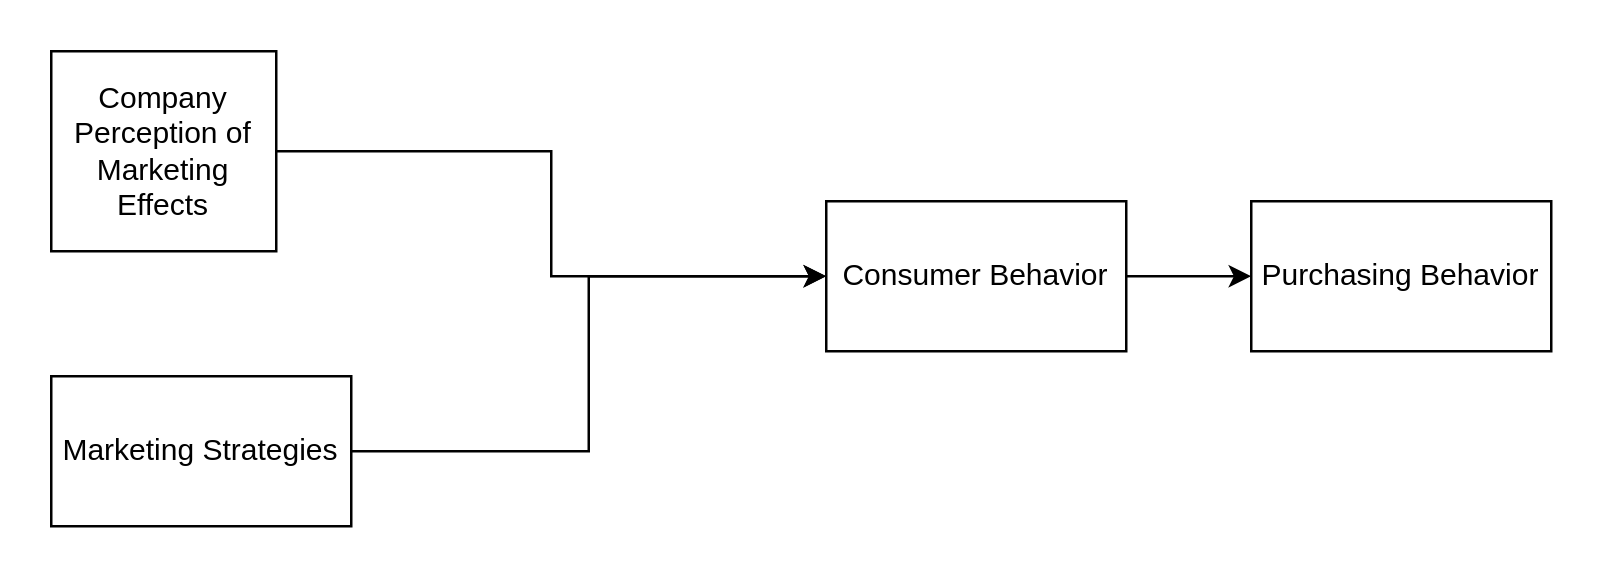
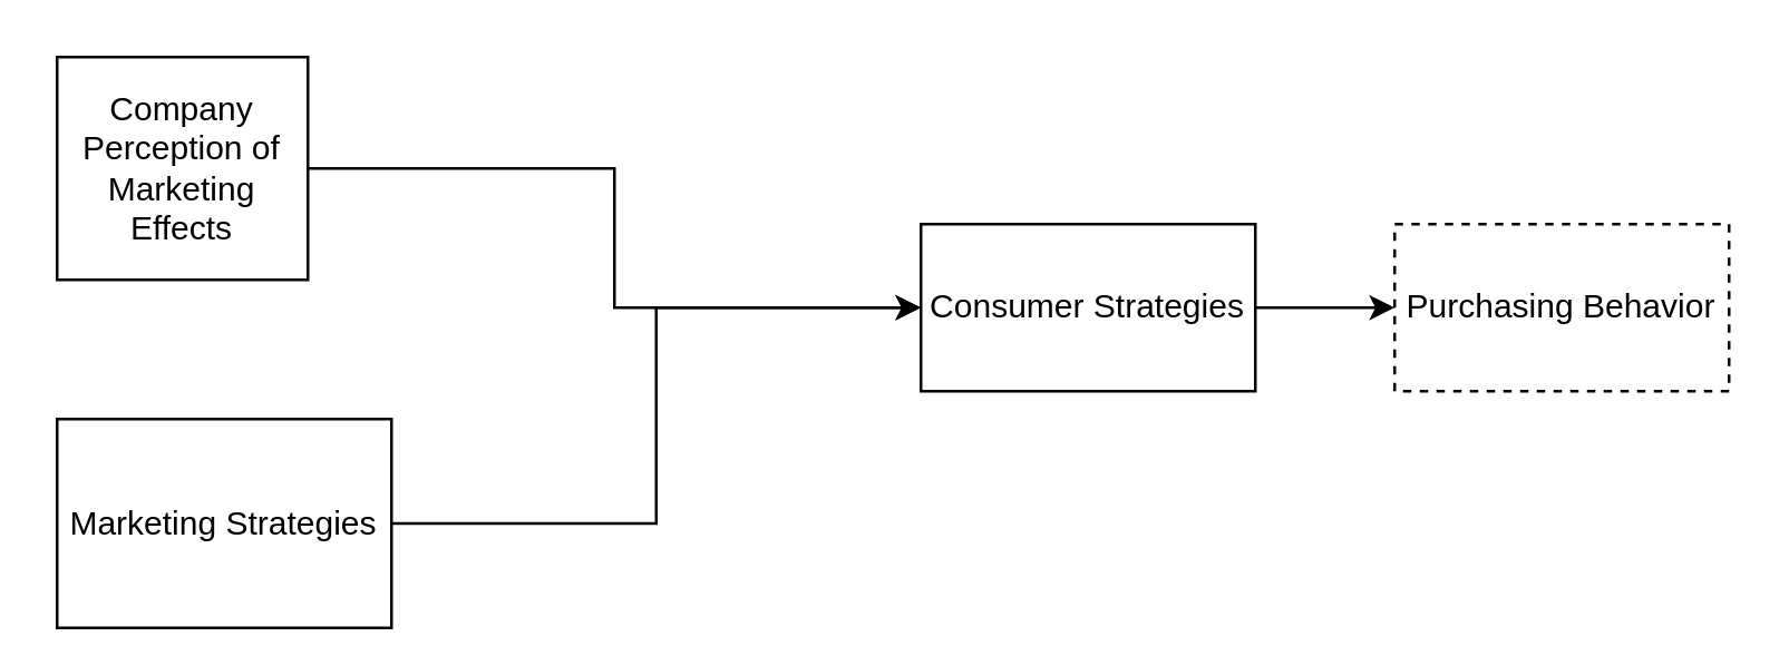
  <mxCell id="0" />
  <mxCell id="1" parent="0" />
  <mxCell id="2" style="edgeStyle=orthogonalEdgeStyle;rounded=0;orthogonalLoop=1;jettySize=auto;html=1;entryX=0;entryY=0.5;entryDx=0;entryDy=0;" edge="1" parent="1" source="3" target="5"><mxGeometry relative="1" as="geometry" /></mxCell>
- <mxCell id="3" value="Marketing Strategies" style="rounded=0;whiteSpace=wrap;html=1;" vertex="1" parent="1"><mxGeometry x="20" y="150" width="120" height="60" as="geometry" /></mxCell>
+ <mxCell id="3" value="Marketing Strategies" style="rounded=0;whiteSpace=wrap;html=1;" vertex="1" parent="1"><mxGeometry x="20" y="150" width="120" height="75" as="geometry" /></mxCell>
  <mxCell id="4" style="edgeStyle=orthogonalEdgeStyle;rounded=0;orthogonalLoop=1;jettySize=auto;html=1;entryX=0;entryY=0.5;entryDx=0;entryDy=0;" edge="1" parent="1" source="5" target="6"><mxGeometry relative="1" as="geometry" /></mxCell>
- <mxCell id="5" value="Consumer Behavior" style="rounded=0;whiteSpace=wrap;html=1;" vertex="1" parent="1"><mxGeometry x="330" y="80" width="120" height="60" as="geometry" /></mxCell>
- <mxCell id="6" value="Purchasing Behavior" style="rounded=0;whiteSpace=wrap;html=1;" vertex="1" parent="1"><mxGeometry x="500" y="80" width="120" height="60" as="geometry" /></mxCell>
+ <mxCell id="5" value="Consumer Strategies" style="rounded=0;whiteSpace=wrap;html=1;" vertex="1" parent="1"><mxGeometry x="330" y="80" width="120" height="60" as="geometry" /></mxCell>
+ <mxCell id="6" value="Purchasing Behavior" style="rounded=0;whiteSpace=wrap;html=1;dashed=1;" vertex="1" parent="1"><mxGeometry x="500" y="80" width="120" height="60" as="geometry" /></mxCell>
  <mxCell id="7" style="edgeStyle=orthogonalEdgeStyle;rounded=0;orthogonalLoop=1;jettySize=auto;html=1;entryX=0;entryY=0.5;entryDx=0;entryDy=0;" edge="1" parent="1" source="8" target="5"><mxGeometry relative="1" as="geometry" /></mxCell>
  <mxCell id="8" value="Company Perception of Marketing Effects" style="rounded=0;whiteSpace=wrap;html=1;" vertex="1" parent="1"><mxGeometry x="20" y="20" width="90" height="80" as="geometry" /></mxCell>
